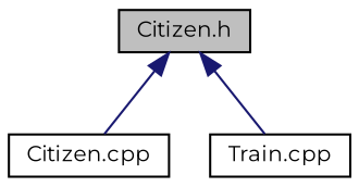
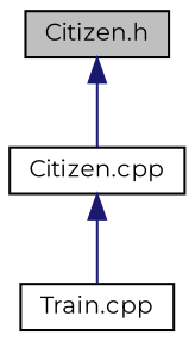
  digraph {
    fontname=Montserrat
    node [color=black fillcolor=white fontname=Montserrat fontsize=10 shape=record style=filled]
    edge [color=midnightblue dir=back fontname=Montserrat fontsize=10 labelfontname=Helvetica labelfontsize=10 style=solid]
    n1 [fillcolor=grey75 fontcolor=black height=0.2 label="Citizen.h" width=0.4]
    n2 [height=0.2 label="Citizen.cpp" width=0.4]
    n3 [height=0.2 label="Train.cpp" width=0.4]
    n1 -> n2
-   n1 -> n3
+   n2 -> n3
  }
